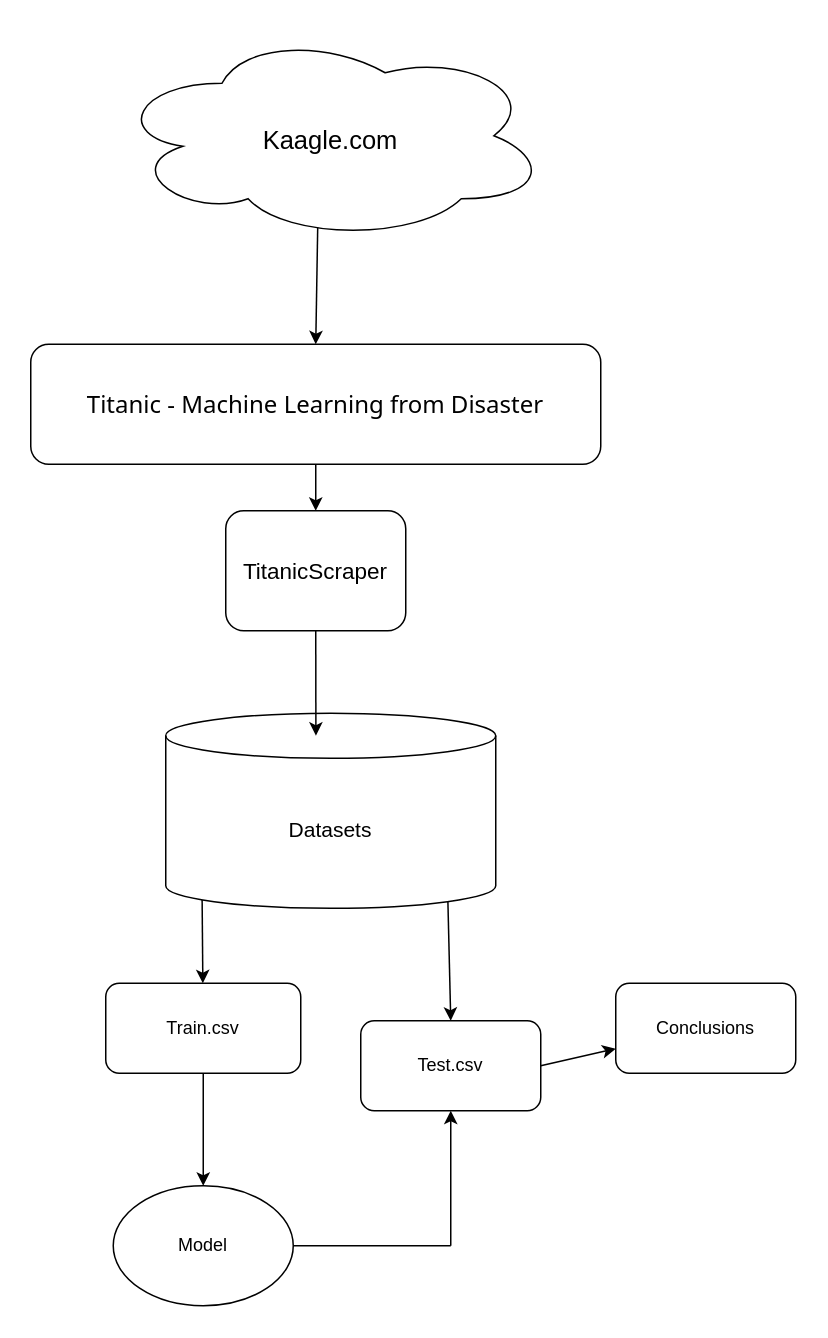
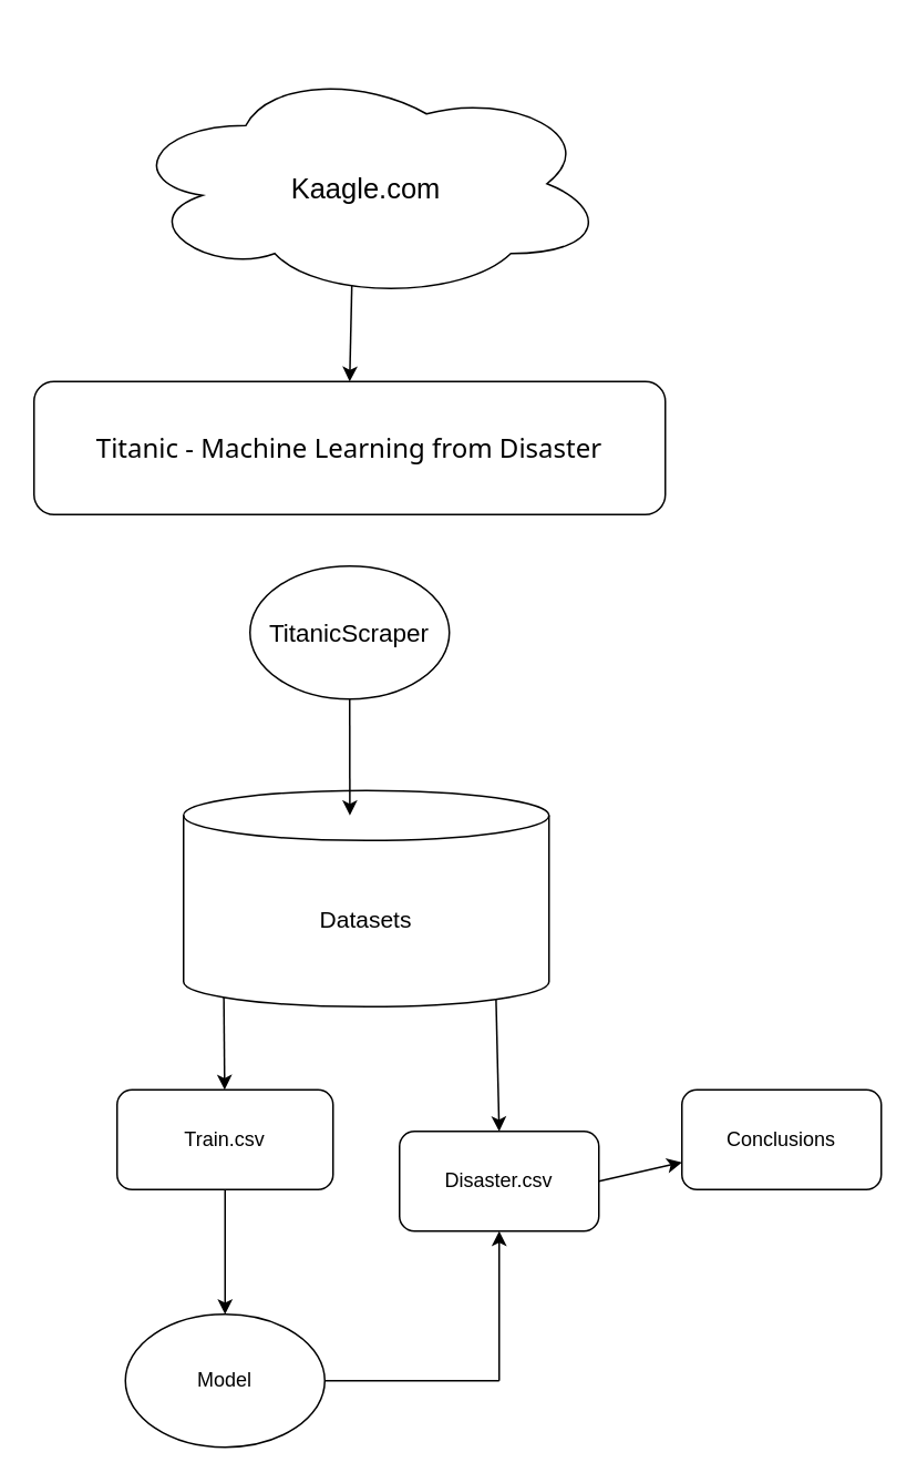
  <mxCell id="0" />
  <mxCell id="1" parent="0" />
- <mxCell id="2" value="&lt;font style=&quot;font-size: 17px;&quot;&gt;Kaagle.com&lt;/font&gt;" style="ellipse;shape=cloud;whiteSpace=wrap;html=1;fontSize=27;" vertex="1" parent="1"><mxGeometry x="75" y="20" width="290" height="140" as="geometry" /></mxCell>
+ <mxCell id="2" value="&lt;font style=&quot;font-size: 17px;&quot;&gt;Kaagle.com&lt;/font&gt;" style="ellipse;shape=cloud;whiteSpace=wrap;html=1;fontSize=27;" vertex="1" parent="1"><mxGeometry x="75" y="40" width="290" height="140" as="geometry" /></mxCell>
  <mxCell id="3" value="&lt;span style=&quot;font-size:12.0pt;line-height:&lt;br/&gt;115%;font-family:&amp;quot;Segoe UI&amp;quot;,&amp;quot;sans-serif&amp;quot;;mso-fareast-font-family:&amp;quot;Times New Roman&amp;quot;;&lt;br/&gt;color:#3366FF;mso-ansi-language:#0003;mso-fareast-language:ES;mso-bidi-language:&lt;br/&gt;AR-SA&quot; lang=&quot;ca&quot;&gt;Titanic - Machine Learning from Disaster&lt;/span&gt;" style="rounded=1;whiteSpace=wrap;html=1;" vertex="1" parent="1"><mxGeometry x="20" y="229" width="380" height="80" as="geometry" /></mxCell>
  <mxCell id="4" value="" style="endArrow=classic;html=1;rounded=0;entryX=0.5;entryY=0;entryDx=0;entryDy=0;exitX=0.47;exitY=0.938;exitDx=0;exitDy=0;exitPerimeter=0;" edge="1" parent="1" source="2" target="3"><mxGeometry width="50" height="50" relative="1" as="geometry"><mxPoint x="210" y="160" as="sourcePoint" /><mxPoint x="203" y="230" as="targetPoint" /></mxGeometry></mxCell>
  <mxCell id="5" value="Train.csv" style="rounded=1;whiteSpace=wrap;html=1;" vertex="1" parent="1"><mxGeometry x="70" y="655" width="130" height="60" as="geometry" /></mxCell>
- <mxCell id="6" value="Test.csv" style="rounded=1;whiteSpace=wrap;html=1;" vertex="1" parent="1"><mxGeometry x="240" y="680" width="120" height="60" as="geometry" /></mxCell>
+ <mxCell id="6" value="Disaster.csv" style="rounded=1;whiteSpace=wrap;html=1;" vertex="1" parent="1"><mxGeometry x="240" y="680" width="120" height="60" as="geometry" /></mxCell>
  <mxCell id="7" value="" style="endArrow=classic;html=1;rounded=0;" edge="1" parent="1" target="5"><mxGeometry width="50" height="50" relative="1" as="geometry"><mxPoint x="134" y="570" as="sourcePoint" /><mxPoint x="320" y="139" as="targetPoint" /></mxGeometry></mxCell>
  <mxCell id="8" value="" style="endArrow=classic;html=1;rounded=0;exitX=0.855;exitY=1;exitDx=0;exitDy=-4.35;exitPerimeter=0;entryX=0.5;entryY=0;entryDx=0;entryDy=0;" edge="1" parent="1" source="9" target="6"><mxGeometry width="50" height="50" relative="1" as="geometry"><mxPoint x="307.9" y="309" as="sourcePoint" /><mxPoint x="340" y="137.64" as="targetPoint" /></mxGeometry></mxCell>
  <mxCell id="9" value="&lt;font style=&quot;font-size: 14px;&quot;&gt;Datasets&lt;/font&gt;" style="shape=cylinder3;whiteSpace=wrap;html=1;boundedLbl=1;backgroundOutline=1;size=15;" vertex="1" parent="1"><mxGeometry x="110" y="475" width="220" height="130" as="geometry" /></mxCell>
- <mxCell id="10" value="TitanicScraper" style="whiteSpace=wrap;html=1;fontSize=15;rounded=1;" vertex="1" parent="1"><mxGeometry x="150" y="340" width="120" height="80" as="geometry" /></mxCell>
- <mxCell id="11" value="" style="endArrow=classic;html=1;rounded=0;exitX=0.5;exitY=1;exitDx=0;exitDy=0;entryX=0.5;entryY=0;entryDx=0;entryDy=0;" edge="1" parent="1" source="3" target="10"><mxGeometry width="50" height="50" relative="1" as="geometry"><mxPoint x="270" y="280" as="sourcePoint" /><mxPoint x="320" y="230" as="targetPoint" /></mxGeometry></mxCell>
+ <mxCell id="10" value="TitanicScraper" style="ellipse;whiteSpace=wrap;html=1;fontSize=15;" vertex="1" parent="1"><mxGeometry x="150" y="340" width="120" height="80" as="geometry" /></mxCell>
  <mxCell id="12" value="" style="endArrow=classic;html=1;rounded=0;exitX=0.5;exitY=1;exitDx=0;exitDy=0;entryX=0.455;entryY=0.115;entryDx=0;entryDy=0;entryPerimeter=0;" edge="1" parent="1" source="10" target="9"><mxGeometry width="50" height="50" relative="1" as="geometry"><mxPoint x="270" y="280" as="sourcePoint" /><mxPoint x="290" y="420" as="targetPoint" /></mxGeometry></mxCell>
  <mxCell id="13" value="Model" style="ellipse;whiteSpace=wrap;html=1;" vertex="1" parent="1"><mxGeometry x="75" y="790" width="120" height="80" as="geometry" /></mxCell>
  <mxCell id="14" value="" style="endArrow=classic;html=1;rounded=0;exitX=0.5;exitY=1;exitDx=0;exitDy=0;" edge="1" parent="1" source="5" target="13"><mxGeometry width="50" height="50" relative="1" as="geometry"><mxPoint x="270" y="680" as="sourcePoint" /><mxPoint x="320" y="630" as="targetPoint" /></mxGeometry></mxCell>
  <mxCell id="15" value="" style="endArrow=none;html=1;rounded=0;" edge="1" parent="1"><mxGeometry width="50" height="50" relative="1" as="geometry"><mxPoint x="195" y="830" as="sourcePoint" /><mxPoint x="300" y="830" as="targetPoint" /></mxGeometry></mxCell>
  <mxCell id="16" value="" style="endArrow=classic;html=1;rounded=0;entryX=0.5;entryY=1;entryDx=0;entryDy=0;" edge="1" parent="1" target="6"><mxGeometry width="50" height="50" relative="1" as="geometry"><mxPoint x="300" y="830" as="sourcePoint" /><mxPoint x="320" y="630" as="targetPoint" /></mxGeometry></mxCell>
  <mxCell id="17" value="" style="endArrow=classic;html=1;rounded=0;" edge="1" parent="1" target="18"><mxGeometry width="50" height="50" relative="1" as="geometry"><mxPoint x="360" y="710" as="sourcePoint" /><mxPoint x="410" y="710" as="targetPoint" /></mxGeometry></mxCell>
  <mxCell id="18" value="Conclusions" style="rounded=1;whiteSpace=wrap;html=1;" vertex="1" parent="1"><mxGeometry x="410" y="655" width="120" height="60" as="geometry" /></mxCell>
